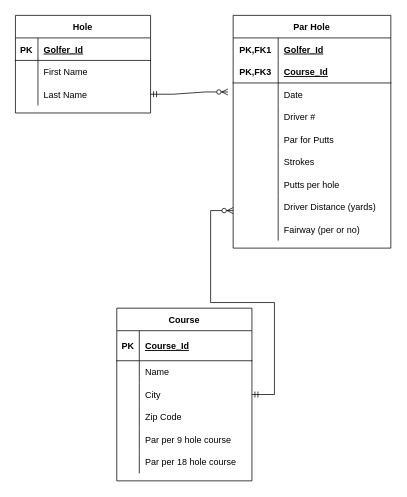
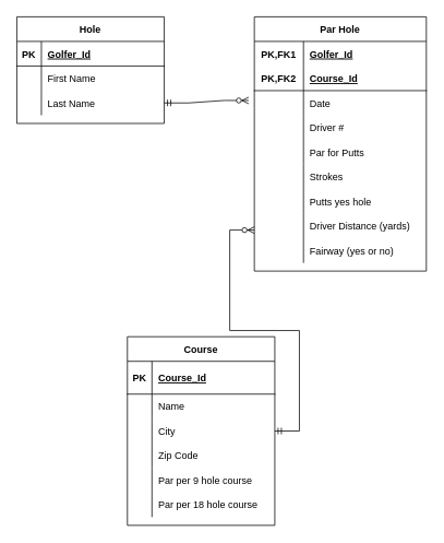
  <mxCell id="0" />
  <mxCell id="1" parent="0" />
  <mxCell id="2" value="Hole" style="shape=table;startSize=30;container=1;collapsible=1;childLayout=tableLayout;fixedRows=1;rowLines=0;fontStyle=1;align=center;resizeLast=1;" vertex="1" parent="1"><mxGeometry x="20" y="20" width="180" height="130" as="geometry" /></mxCell>
  <mxCell id="3" value="" style="shape=tableRow;horizontal=0;startSize=0;swimlaneHead=0;swimlaneBody=0;fillColor=none;collapsible=0;dropTarget=0;points=[[0,0.5],[1,0.5]];portConstraint=eastwest;top=0;left=0;right=0;bottom=1;" vertex="1" parent="2"><mxGeometry y="30" width="180" height="30" as="geometry" /></mxCell>
  <mxCell id="4" value="PK" style="shape=partialRectangle;connectable=0;fillColor=none;top=0;left=0;bottom=0;right=0;fontStyle=1;overflow=hidden;" vertex="1" parent="3"><mxGeometry width="30" height="30" as="geometry"><mxRectangle width="30" height="30" as="alternateBounds" /></mxGeometry></mxCell>
  <mxCell id="5" value="Golfer_Id" style="shape=partialRectangle;connectable=0;fillColor=none;top=0;left=0;bottom=0;right=0;align=left;spacingLeft=6;fontStyle=5;overflow=hidden;" vertex="1" parent="3"><mxGeometry x="30" width="150" height="30" as="geometry"><mxRectangle width="150" height="30" as="alternateBounds" /></mxGeometry></mxCell>
  <mxCell id="6" value="" style="shape=tableRow;horizontal=0;startSize=0;swimlaneHead=0;swimlaneBody=0;fillColor=none;collapsible=0;dropTarget=0;points=[[0,0.5],[1,0.5]];portConstraint=eastwest;top=0;left=0;right=0;bottom=0;" vertex="1" parent="2"><mxGeometry y="60" width="180" height="30" as="geometry" /></mxCell>
  <mxCell id="7" value="" style="shape=partialRectangle;connectable=0;fillColor=none;top=0;left=0;bottom=0;right=0;editable=1;overflow=hidden;" vertex="1" parent="6"><mxGeometry width="30" height="30" as="geometry"><mxRectangle width="30" height="30" as="alternateBounds" /></mxGeometry></mxCell>
  <mxCell id="8" value="First Name" style="shape=partialRectangle;connectable=0;fillColor=none;top=0;left=0;bottom=0;right=0;align=left;spacingLeft=6;overflow=hidden;" vertex="1" parent="6"><mxGeometry x="30" width="150" height="30" as="geometry"><mxRectangle width="150" height="30" as="alternateBounds" /></mxGeometry></mxCell>
  <mxCell id="9" value="" style="shape=tableRow;horizontal=0;startSize=0;swimlaneHead=0;swimlaneBody=0;fillColor=none;collapsible=0;dropTarget=0;points=[[0,0.5],[1,0.5]];portConstraint=eastwest;top=0;left=0;right=0;bottom=0;" vertex="1" parent="2"><mxGeometry y="90" width="180" height="30" as="geometry" /></mxCell>
  <mxCell id="10" value="" style="shape=partialRectangle;connectable=0;fillColor=none;top=0;left=0;bottom=0;right=0;editable=1;overflow=hidden;" vertex="1" parent="9"><mxGeometry width="30" height="30" as="geometry"><mxRectangle width="30" height="30" as="alternateBounds" /></mxGeometry></mxCell>
  <mxCell id="11" value="Last Name" style="shape=partialRectangle;connectable=0;fillColor=none;top=0;left=0;bottom=0;right=0;align=left;spacingLeft=6;overflow=hidden;" vertex="1" parent="9"><mxGeometry x="30" width="150" height="30" as="geometry"><mxRectangle width="150" height="30" as="alternateBounds" /></mxGeometry></mxCell>
  <mxCell id="12" value="Course" style="shape=table;startSize=30;container=1;collapsible=1;childLayout=tableLayout;fixedRows=1;rowLines=0;fontStyle=1;align=center;resizeLast=1;" vertex="1" parent="1"><mxGeometry x="155" y="410" width="180" height="230" as="geometry" /></mxCell>
  <mxCell id="13" value="" style="shape=tableRow;horizontal=0;startSize=0;swimlaneHead=0;swimlaneBody=0;fillColor=none;collapsible=0;dropTarget=0;points=[[0,0.5],[1,0.5]];portConstraint=eastwest;top=0;left=0;right=0;bottom=1;" vertex="1" parent="12"><mxGeometry y="30" width="180" height="40" as="geometry" /></mxCell>
  <mxCell id="14" value="PK" style="shape=partialRectangle;connectable=0;fillColor=none;top=0;left=0;bottom=0;right=0;fontStyle=1;overflow=hidden;" vertex="1" parent="13"><mxGeometry width="30" height="40" as="geometry"><mxRectangle width="30" height="40" as="alternateBounds" /></mxGeometry></mxCell>
  <mxCell id="15" value="Course_Id" style="shape=partialRectangle;connectable=0;fillColor=none;top=0;left=0;bottom=0;right=0;align=left;spacingLeft=6;fontStyle=5;overflow=hidden;" vertex="1" parent="13"><mxGeometry x="30" width="150" height="40" as="geometry"><mxRectangle width="150" height="40" as="alternateBounds" /></mxGeometry></mxCell>
  <mxCell id="16" value="" style="shape=tableRow;horizontal=0;startSize=0;swimlaneHead=0;swimlaneBody=0;fillColor=none;collapsible=0;dropTarget=0;points=[[0,0.5],[1,0.5]];portConstraint=eastwest;top=0;left=0;right=0;bottom=0;" vertex="1" parent="12"><mxGeometry y="70" width="180" height="30" as="geometry" /></mxCell>
  <mxCell id="17" value="" style="shape=partialRectangle;connectable=0;fillColor=none;top=0;left=0;bottom=0;right=0;editable=1;overflow=hidden;" vertex="1" parent="16"><mxGeometry width="30" height="30" as="geometry"><mxRectangle width="30" height="30" as="alternateBounds" /></mxGeometry></mxCell>
  <mxCell id="18" value="Name" style="shape=partialRectangle;connectable=0;fillColor=none;top=0;left=0;bottom=0;right=0;align=left;spacingLeft=6;overflow=hidden;" vertex="1" parent="16"><mxGeometry x="30" width="150" height="30" as="geometry"><mxRectangle width="150" height="30" as="alternateBounds" /></mxGeometry></mxCell>
  <mxCell id="19" value="" style="shape=tableRow;horizontal=0;startSize=0;swimlaneHead=0;swimlaneBody=0;fillColor=none;collapsible=0;dropTarget=0;points=[[0,0.5],[1,0.5]];portConstraint=eastwest;top=0;left=0;right=0;bottom=0;" vertex="1" parent="12"><mxGeometry y="100" width="180" height="30" as="geometry" /></mxCell>
  <mxCell id="20" value="" style="shape=partialRectangle;connectable=0;fillColor=none;top=0;left=0;bottom=0;right=0;editable=1;overflow=hidden;" vertex="1" parent="19"><mxGeometry width="30" height="30" as="geometry"><mxRectangle width="30" height="30" as="alternateBounds" /></mxGeometry></mxCell>
  <mxCell id="21" value="City" style="shape=partialRectangle;connectable=0;fillColor=none;top=0;left=0;bottom=0;right=0;align=left;spacingLeft=6;overflow=hidden;" vertex="1" parent="19"><mxGeometry x="30" width="150" height="30" as="geometry"><mxRectangle width="150" height="30" as="alternateBounds" /></mxGeometry></mxCell>
  <mxCell id="22" value="" style="shape=tableRow;horizontal=0;startSize=0;swimlaneHead=0;swimlaneBody=0;fillColor=none;collapsible=0;dropTarget=0;points=[[0,0.5],[1,0.5]];portConstraint=eastwest;top=0;left=0;right=0;bottom=0;" vertex="1" parent="12"><mxGeometry y="130" width="180" height="30" as="geometry" /></mxCell>
  <mxCell id="23" value="" style="shape=partialRectangle;connectable=0;fillColor=none;top=0;left=0;bottom=0;right=0;editable=1;overflow=hidden;" vertex="1" parent="22"><mxGeometry width="30" height="30" as="geometry"><mxRectangle width="30" height="30" as="alternateBounds" /></mxGeometry></mxCell>
  <mxCell id="24" value="Zip Code" style="shape=partialRectangle;connectable=0;fillColor=none;top=0;left=0;bottom=0;right=0;align=left;spacingLeft=6;overflow=hidden;" vertex="1" parent="22"><mxGeometry x="30" width="150" height="30" as="geometry"><mxRectangle width="150" height="30" as="alternateBounds" /></mxGeometry></mxCell>
  <mxCell id="25" value="" style="shape=tableRow;horizontal=0;startSize=0;swimlaneHead=0;swimlaneBody=0;fillColor=none;collapsible=0;dropTarget=0;points=[[0,0.5],[1,0.5]];portConstraint=eastwest;top=0;left=0;right=0;bottom=0;" vertex="1" parent="12"><mxGeometry y="160" width="180" height="30" as="geometry" /></mxCell>
  <mxCell id="26" value="" style="shape=partialRectangle;connectable=0;fillColor=none;top=0;left=0;bottom=0;right=0;editable=1;overflow=hidden;" vertex="1" parent="25"><mxGeometry width="30" height="30" as="geometry"><mxRectangle width="30" height="30" as="alternateBounds" /></mxGeometry></mxCell>
  <mxCell id="27" value="Par per 9 hole course" style="shape=partialRectangle;connectable=0;fillColor=none;top=0;left=0;bottom=0;right=0;align=left;spacingLeft=6;overflow=hidden;" vertex="1" parent="25"><mxGeometry x="30" width="150" height="30" as="geometry"><mxRectangle width="150" height="30" as="alternateBounds" /></mxGeometry></mxCell>
  <mxCell id="28" value="" style="shape=tableRow;horizontal=0;startSize=0;swimlaneHead=0;swimlaneBody=0;fillColor=none;collapsible=0;dropTarget=0;points=[[0,0.5],[1,0.5]];portConstraint=eastwest;top=0;left=0;right=0;bottom=0;" vertex="1" parent="12"><mxGeometry y="190" width="180" height="30" as="geometry" /></mxCell>
  <mxCell id="29" value="" style="shape=partialRectangle;connectable=0;fillColor=none;top=0;left=0;bottom=0;right=0;editable=1;overflow=hidden;" vertex="1" parent="28"><mxGeometry width="30" height="30" as="geometry"><mxRectangle width="30" height="30" as="alternateBounds" /></mxGeometry></mxCell>
  <mxCell id="30" value="Par per 18 hole course" style="shape=partialRectangle;connectable=0;fillColor=none;top=0;left=0;bottom=0;right=0;align=left;spacingLeft=6;overflow=hidden;" vertex="1" parent="28"><mxGeometry x="30" width="150" height="30" as="geometry"><mxRectangle width="150" height="30" as="alternateBounds" /></mxGeometry></mxCell>
  <mxCell id="31" value="Par Hole" style="shape=table;startSize=30;container=1;collapsible=1;childLayout=tableLayout;fixedRows=1;rowLines=0;fontStyle=1;align=center;resizeLast=1;" vertex="1" parent="1"><mxGeometry x="310" y="20" width="210" height="310" as="geometry" /></mxCell>
  <mxCell id="32" value="" style="shape=tableRow;horizontal=0;startSize=0;swimlaneHead=0;swimlaneBody=0;fillColor=none;collapsible=0;dropTarget=0;points=[[0,0.5],[1,0.5]];portConstraint=eastwest;top=0;left=0;right=0;bottom=0;" vertex="1" parent="31"><mxGeometry y="30" width="210" height="30" as="geometry" /></mxCell>
  <mxCell id="33" value="PK,FK1" style="shape=partialRectangle;connectable=0;fillColor=none;top=0;left=0;bottom=0;right=0;fontStyle=1;overflow=hidden;" vertex="1" parent="32"><mxGeometry width="60" height="30" as="geometry"><mxRectangle width="60" height="30" as="alternateBounds" /></mxGeometry></mxCell>
  <mxCell id="34" value="Golfer_Id" style="shape=partialRectangle;connectable=0;fillColor=none;top=0;left=0;bottom=0;right=0;align=left;spacingLeft=6;fontStyle=5;overflow=hidden;" vertex="1" parent="32"><mxGeometry x="60" width="150" height="30" as="geometry"><mxRectangle width="150" height="30" as="alternateBounds" /></mxGeometry></mxCell>
  <mxCell id="35" value="" style="shape=tableRow;horizontal=0;startSize=0;swimlaneHead=0;swimlaneBody=0;fillColor=none;collapsible=0;dropTarget=0;points=[[0,0.5],[1,0.5]];portConstraint=eastwest;top=0;left=0;right=0;bottom=1;" vertex="1" parent="31"><mxGeometry y="60" width="210" height="30" as="geometry" /></mxCell>
- <mxCell id="36" value="PK,FK3" style="shape=partialRectangle;connectable=0;fillColor=none;top=0;left=0;bottom=0;right=0;fontStyle=1;overflow=hidden;" vertex="1" parent="35"><mxGeometry width="60" height="30" as="geometry"><mxRectangle width="60" height="30" as="alternateBounds" /></mxGeometry></mxCell>
+ <mxCell id="36" value="PK,FK2" style="shape=partialRectangle;connectable=0;fillColor=none;top=0;left=0;bottom=0;right=0;fontStyle=1;overflow=hidden;" vertex="1" parent="35"><mxGeometry width="60" height="30" as="geometry"><mxRectangle width="60" height="30" as="alternateBounds" /></mxGeometry></mxCell>
  <mxCell id="37" value="Course_Id" style="shape=partialRectangle;connectable=0;fillColor=none;top=0;left=0;bottom=0;right=0;align=left;spacingLeft=6;fontStyle=5;overflow=hidden;" vertex="1" parent="35"><mxGeometry x="60" width="150" height="30" as="geometry"><mxRectangle width="150" height="30" as="alternateBounds" /></mxGeometry></mxCell>
  <mxCell id="38" value="" style="shape=tableRow;horizontal=0;startSize=0;swimlaneHead=0;swimlaneBody=0;fillColor=none;collapsible=0;dropTarget=0;points=[[0,0.5],[1,0.5]];portConstraint=eastwest;top=0;left=0;right=0;bottom=0;" vertex="1" parent="31"><mxGeometry y="90" width="210" height="30" as="geometry" /></mxCell>
  <mxCell id="39" value="" style="shape=partialRectangle;connectable=0;fillColor=none;top=0;left=0;bottom=0;right=0;editable=1;overflow=hidden;" vertex="1" parent="38"><mxGeometry width="60" height="30" as="geometry"><mxRectangle width="60" height="30" as="alternateBounds" /></mxGeometry></mxCell>
  <mxCell id="40" value="Date" style="shape=partialRectangle;connectable=0;fillColor=none;top=0;left=0;bottom=0;right=0;align=left;spacingLeft=6;overflow=hidden;" vertex="1" parent="38"><mxGeometry x="60" width="150" height="30" as="geometry"><mxRectangle width="150" height="30" as="alternateBounds" /></mxGeometry></mxCell>
  <mxCell id="41" value="" style="shape=tableRow;horizontal=0;startSize=0;swimlaneHead=0;swimlaneBody=0;fillColor=none;collapsible=0;dropTarget=0;points=[[0,0.5],[1,0.5]];portConstraint=eastwest;top=0;left=0;right=0;bottom=0;" vertex="1" parent="31"><mxGeometry y="120" width="210" height="30" as="geometry" /></mxCell>
  <mxCell id="42" value="" style="shape=partialRectangle;connectable=0;fillColor=none;top=0;left=0;bottom=0;right=0;editable=1;overflow=hidden;" vertex="1" parent="41"><mxGeometry width="60" height="30" as="geometry"><mxRectangle width="60" height="30" as="alternateBounds" /></mxGeometry></mxCell>
  <mxCell id="43" value="Driver #" style="shape=partialRectangle;connectable=0;fillColor=none;top=0;left=0;bottom=0;right=0;align=left;spacingLeft=6;overflow=hidden;" vertex="1" parent="41"><mxGeometry x="60" width="150" height="30" as="geometry"><mxRectangle width="150" height="30" as="alternateBounds" /></mxGeometry></mxCell>
  <mxCell id="44" value="" style="shape=tableRow;horizontal=0;startSize=0;swimlaneHead=0;swimlaneBody=0;fillColor=none;collapsible=0;dropTarget=0;points=[[0,0.5],[1,0.5]];portConstraint=eastwest;top=0;left=0;right=0;bottom=0;" vertex="1" parent="31"><mxGeometry y="150" width="210" height="30" as="geometry" /></mxCell>
  <mxCell id="45" value="" style="shape=partialRectangle;connectable=0;fillColor=none;top=0;left=0;bottom=0;right=0;editable=1;overflow=hidden;" vertex="1" parent="44"><mxGeometry width="60" height="30" as="geometry"><mxRectangle width="60" height="30" as="alternateBounds" /></mxGeometry></mxCell>
  <mxCell id="46" value="Par for Putts" style="shape=partialRectangle;connectable=0;fillColor=none;top=0;left=0;bottom=0;right=0;align=left;spacingLeft=6;overflow=hidden;" vertex="1" parent="44"><mxGeometry x="60" width="150" height="30" as="geometry"><mxRectangle width="150" height="30" as="alternateBounds" /></mxGeometry></mxCell>
  <mxCell id="47" value="" style="shape=tableRow;horizontal=0;startSize=0;swimlaneHead=0;swimlaneBody=0;fillColor=none;collapsible=0;dropTarget=0;points=[[0,0.5],[1,0.5]];portConstraint=eastwest;top=0;left=0;right=0;bottom=0;" vertex="1" parent="31"><mxGeometry y="180" width="210" height="30" as="geometry" /></mxCell>
  <mxCell id="48" value="" style="shape=partialRectangle;connectable=0;fillColor=none;top=0;left=0;bottom=0;right=0;editable=1;overflow=hidden;" vertex="1" parent="47"><mxGeometry width="60" height="30" as="geometry"><mxRectangle width="60" height="30" as="alternateBounds" /></mxGeometry></mxCell>
  <mxCell id="49" value="Strokes" style="shape=partialRectangle;connectable=0;fillColor=none;top=0;left=0;bottom=0;right=0;align=left;spacingLeft=6;overflow=hidden;" vertex="1" parent="47"><mxGeometry x="60" width="150" height="30" as="geometry"><mxRectangle width="150" height="30" as="alternateBounds" /></mxGeometry></mxCell>
  <mxCell id="50" value="" style="shape=tableRow;horizontal=0;startSize=0;swimlaneHead=0;swimlaneBody=0;fillColor=none;collapsible=0;dropTarget=0;points=[[0,0.5],[1,0.5]];portConstraint=eastwest;top=0;left=0;right=0;bottom=0;" vertex="1" parent="31"><mxGeometry y="210" width="210" height="30" as="geometry" /></mxCell>
  <mxCell id="51" value="" style="shape=partialRectangle;connectable=0;fillColor=none;top=0;left=0;bottom=0;right=0;editable=1;overflow=hidden;" vertex="1" parent="50"><mxGeometry width="60" height="30" as="geometry"><mxRectangle width="60" height="30" as="alternateBounds" /></mxGeometry></mxCell>
- <mxCell id="52" value="Putts per hole" style="shape=partialRectangle;connectable=0;fillColor=none;top=0;left=0;bottom=0;right=0;align=left;spacingLeft=6;overflow=hidden;" vertex="1" parent="50"><mxGeometry x="60" width="150" height="30" as="geometry"><mxRectangle width="150" height="30" as="alternateBounds" /></mxGeometry></mxCell>
+ <mxCell id="52" value="Putts yes hole" style="shape=partialRectangle;connectable=0;fillColor=none;top=0;left=0;bottom=0;right=0;align=left;spacingLeft=6;overflow=hidden;" vertex="1" parent="50"><mxGeometry x="60" width="150" height="30" as="geometry"><mxRectangle width="150" height="30" as="alternateBounds" /></mxGeometry></mxCell>
  <mxCell id="53" value="" style="shape=tableRow;horizontal=0;startSize=0;swimlaneHead=0;swimlaneBody=0;fillColor=none;collapsible=0;dropTarget=0;points=[[0,0.5],[1,0.5]];portConstraint=eastwest;top=0;left=0;right=0;bottom=0;" vertex="1" parent="31"><mxGeometry y="240" width="210" height="30" as="geometry" /></mxCell>
  <mxCell id="54" value="" style="shape=partialRectangle;connectable=0;fillColor=none;top=0;left=0;bottom=0;right=0;editable=1;overflow=hidden;" vertex="1" parent="53"><mxGeometry width="60" height="30" as="geometry"><mxRectangle width="60" height="30" as="alternateBounds" /></mxGeometry></mxCell>
  <mxCell id="55" value="Driver Distance (yards)" style="shape=partialRectangle;connectable=0;fillColor=none;top=0;left=0;bottom=0;right=0;align=left;spacingLeft=6;overflow=hidden;" vertex="1" parent="53"><mxGeometry x="60" width="150" height="30" as="geometry"><mxRectangle width="150" height="30" as="alternateBounds" /></mxGeometry></mxCell>
  <mxCell id="56" value="" style="shape=tableRow;horizontal=0;startSize=0;swimlaneHead=0;swimlaneBody=0;fillColor=none;collapsible=0;dropTarget=0;points=[[0,0.5],[1,0.5]];portConstraint=eastwest;top=0;left=0;right=0;bottom=0;" vertex="1" parent="31"><mxGeometry y="270" width="210" height="30" as="geometry" /></mxCell>
  <mxCell id="57" value="" style="shape=partialRectangle;connectable=0;fillColor=none;top=0;left=0;bottom=0;right=0;editable=1;overflow=hidden;" vertex="1" parent="56"><mxGeometry width="60" height="30" as="geometry"><mxRectangle width="60" height="30" as="alternateBounds" /></mxGeometry></mxCell>
- <mxCell id="58" value="Fairway (per or no)" style="shape=partialRectangle;connectable=0;fillColor=none;top=0;left=0;bottom=0;right=0;align=left;spacingLeft=6;overflow=hidden;" vertex="1" parent="56"><mxGeometry x="60" width="150" height="30" as="geometry"><mxRectangle width="150" height="30" as="alternateBounds" /></mxGeometry></mxCell>
+ <mxCell id="58" value="Fairway (yes or no)" style="shape=partialRectangle;connectable=0;fillColor=none;top=0;left=0;bottom=0;right=0;align=left;spacingLeft=6;overflow=hidden;" vertex="1" parent="56"><mxGeometry x="60" width="150" height="30" as="geometry"><mxRectangle width="150" height="30" as="alternateBounds" /></mxGeometry></mxCell>
  <mxCell id="59" value="" style="edgeStyle=entityRelationEdgeStyle;fontSize=12;html=1;endArrow=ERzeroToMany;startArrow=ERmandOne;rounded=0;entryX=-0.033;entryY=0.4;entryDx=0;entryDy=0;entryPerimeter=0;exitX=1;exitY=0.5;exitDx=0;exitDy=0;" edge="1" parent="1" source="9" target="38"><mxGeometry width="100" height="100" relative="1" as="geometry"><mxPoint x="200" y="220" as="sourcePoint" /><mxPoint x="300" y="120" as="targetPoint" /></mxGeometry></mxCell>
  <mxCell id="60" value="" style="edgeStyle=entityRelationEdgeStyle;fontSize=12;html=1;endArrow=ERzeroToMany;startArrow=ERmandOne;rounded=0;exitX=1;exitY=0.5;exitDx=0;exitDy=0;" edge="1" parent="1" source="19"><mxGeometry width="100" height="100" relative="1" as="geometry"><mxPoint x="590" y="290" as="sourcePoint" /><mxPoint x="310" y="280" as="targetPoint" /></mxGeometry></mxCell>
